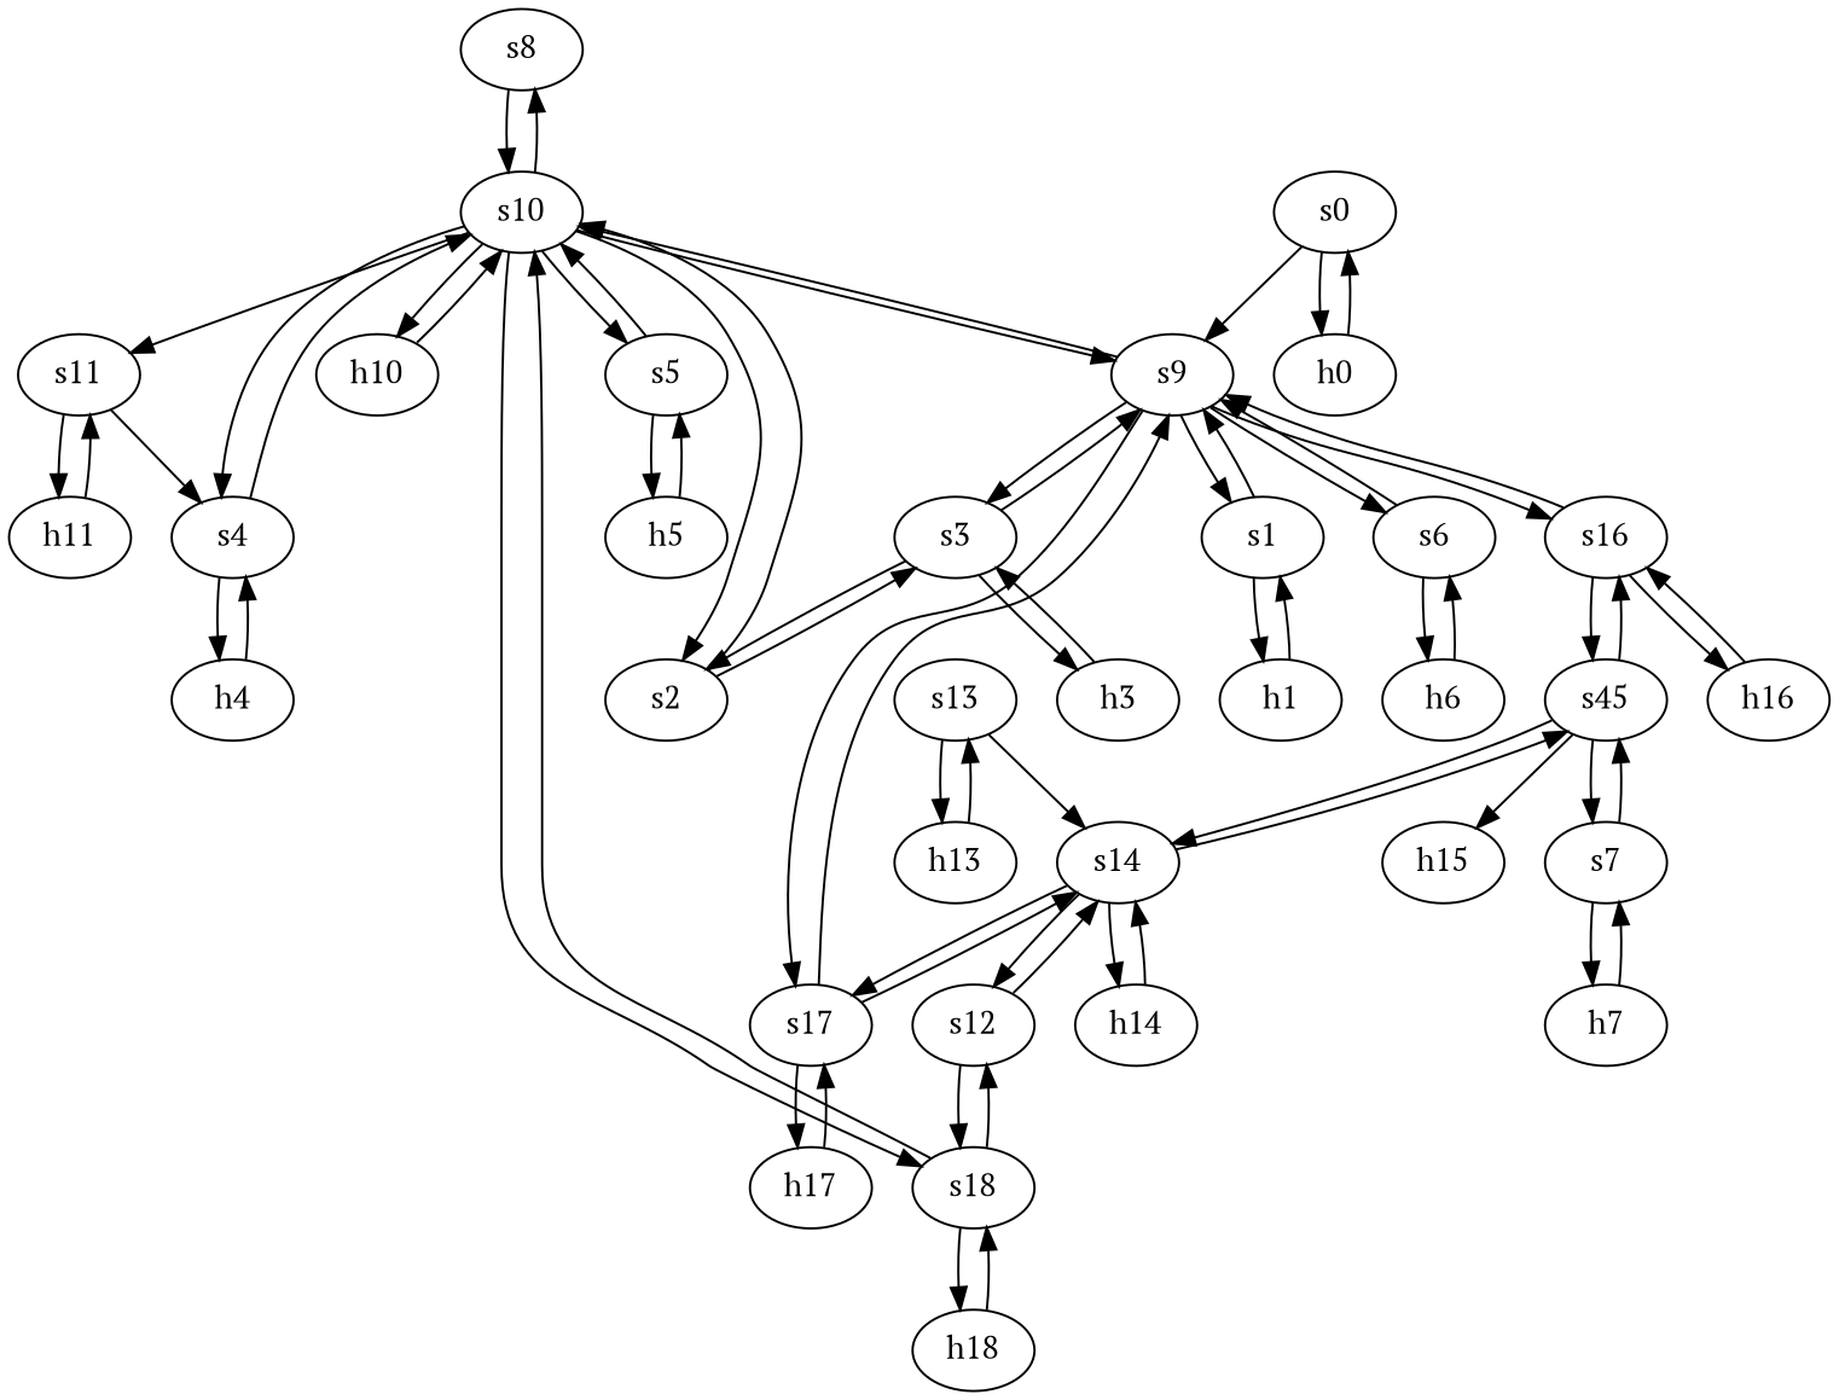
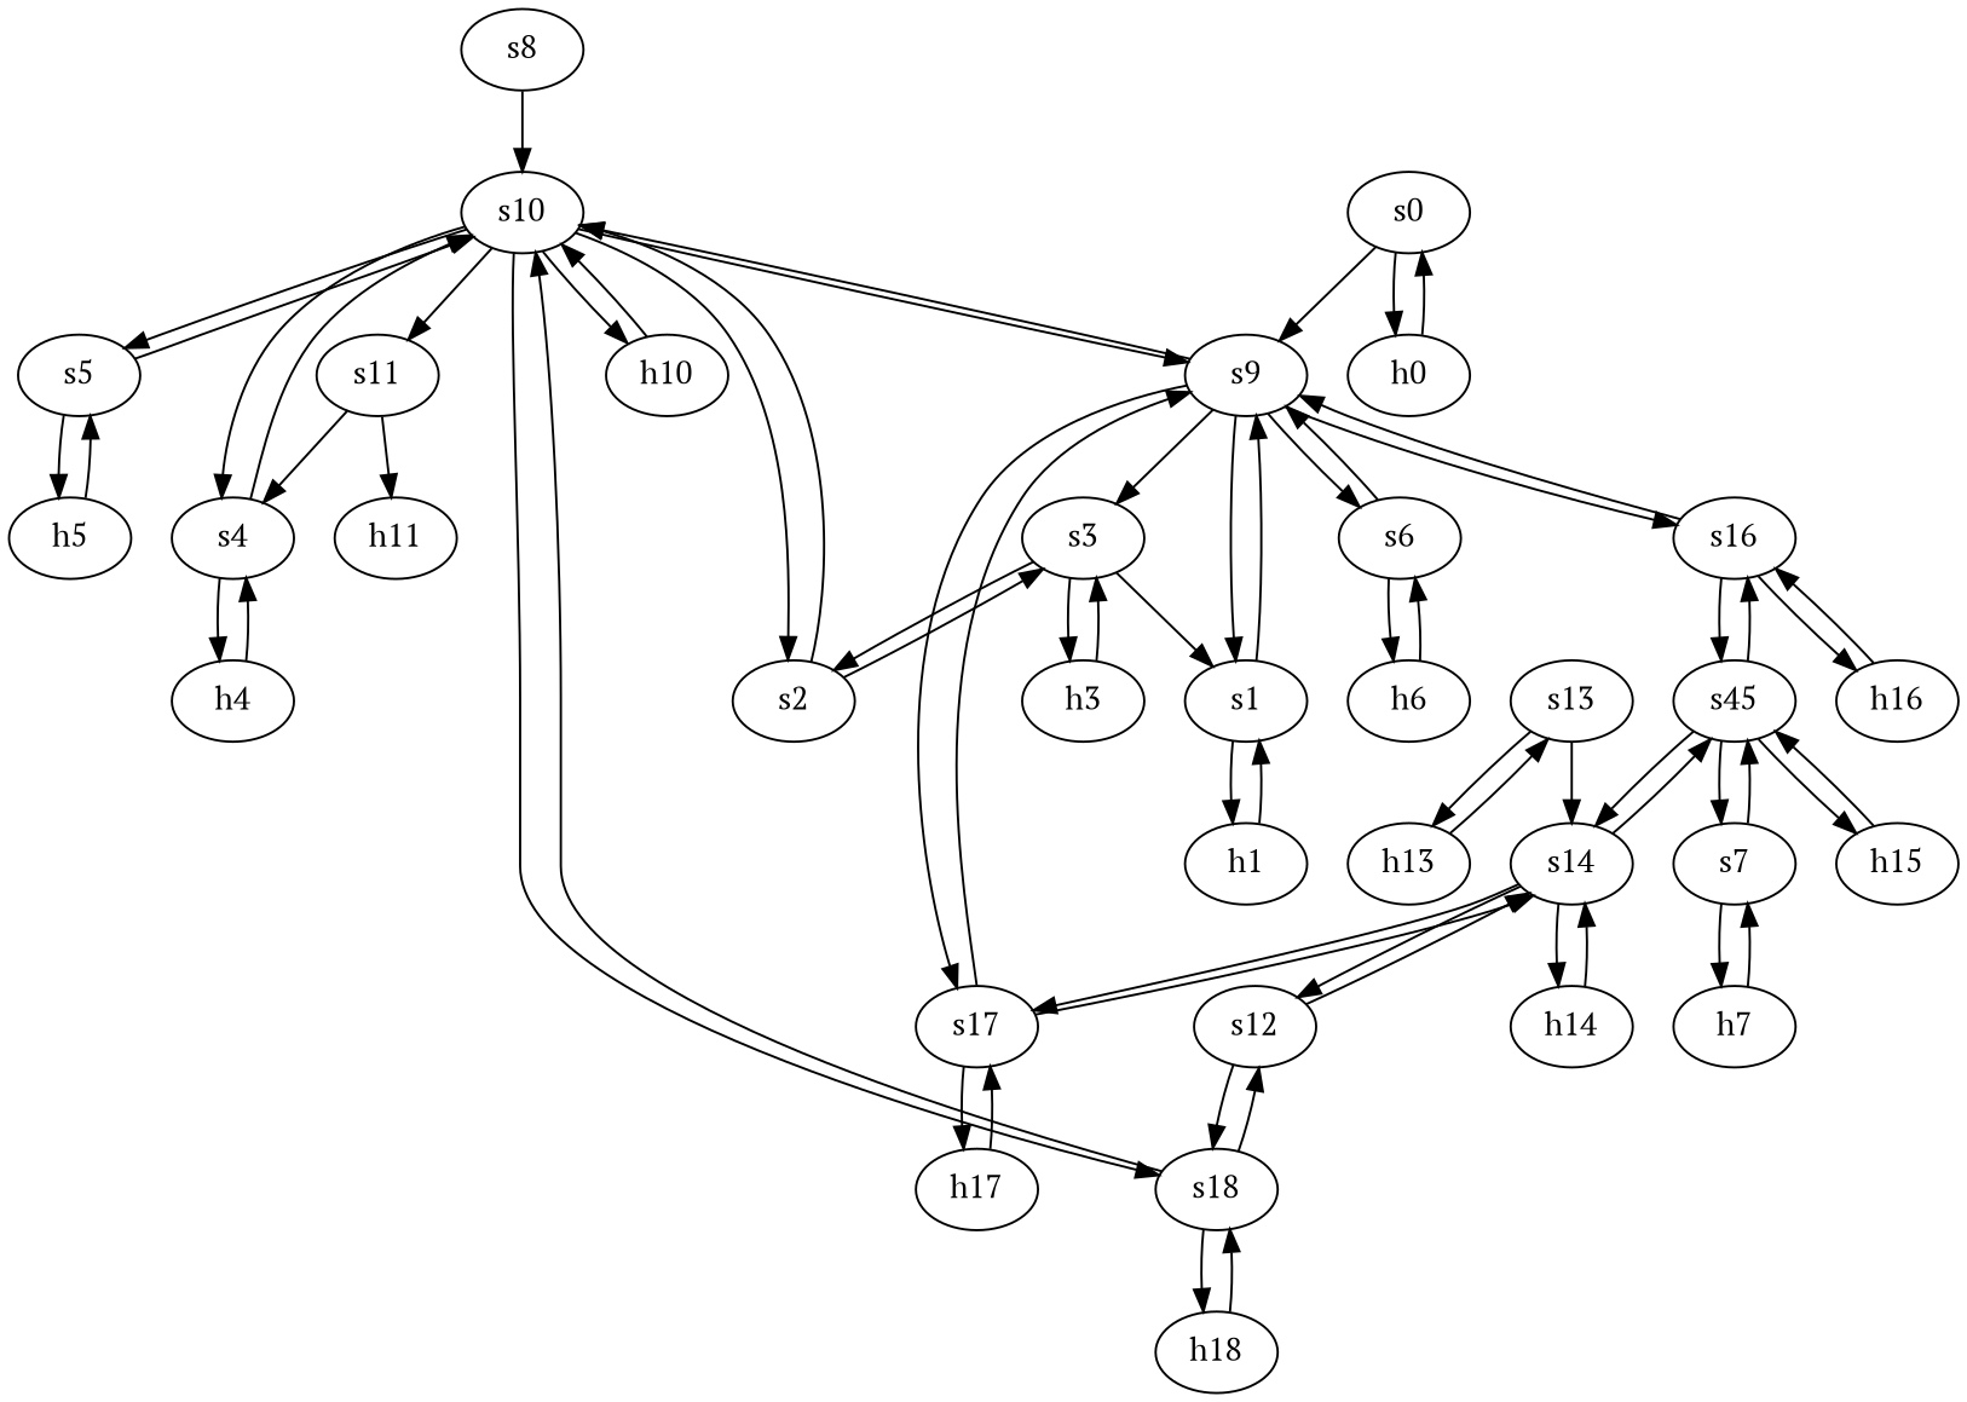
  strict digraph {
    fontname="PT Serif"
    node [fontname="PT Serif" type=switch]
    edge [capacity="1Gbps" cost=1 dst_port=1 fontname="PT Serif" src_port=1]
    s8
    s10
    s9
    s2
    s4
    s5
    s18
    s11
    h10 [ip="111.0.10.10" mac="00:00:00:00:10:10" type=host]
    s3
    s1
    s6
    s17
    s16
    h3 [ip="111.0.3.3" mac="00:00:00:00:3:3" type=host]
    s0
    h0 [ip="111.0.0.0" mac="00:00:00:00:0:0" type=host]
    h1 [ip="111.0.1.1" mac="00:00:00:00:1:1" type=host]
    h6 [ip="111.0.6.6" mac="00:00:00:00:6:6" type=host]
    s14
    h17 [ip="111.0.17.17" mac="00:00:00:00:17:17" type=host]
    n22 [label=s45]
    h16 [ip="111.0.16.16" mac="00:00:00:00:16:16" type=host]
    h7 [ip="111.0.7.7" mac="00:00:00:00:7:7" type=host]
    s7
    h15 [ip="111.0.15.15" mac="00:00:00:00:15:15" type=host]
    h4 [ip="111.0.4.4" mac="00:00:00:00:4:4" type=host]
    h5 [ip="111.0.5.5" mac="00:00:00:00:5:5" type=host]
    s12
    h14 [ip="111.0.14.14" mac="00:00:00:00:14:14" type=host]
    h18 [ip="111.0.18.18" mac="00:00:00:00:18:18" type=host]
    h11 [ip="111.0.11.11" mac="00:00:00:00:11:11" type=host]
    s13
    h13 [ip="111.0.13.13" mac="00:00:00:00:13:13" type=host]
    s8 -> s10 [dst_port=5 src_port=2]
-   s10 -> s8 [dst_port=2 src_port=5]
    s10 -> s9 [dst_port=6 src_port=6]
    s10 -> s2 [dst_port=2 src_port=2]
    s10 -> s4 [dst_port=2 src_port=3]
    s10 -> s5 [dst_port=2 src_port=4]
    s10 -> s18 [dst_port=2 src_port=8]
    s10 -> s11 [dst_port=2 src_port=7]
    s10 -> h10
    s9 -> s10 [dst_port=6 src_port=6]
    s9 -> s3 [dst_port=3 src_port=4]
    s9 -> s1 [dst_port=2 src_port=3]
    s9 -> s6 [dst_port=2 src_port=5]
    s9 -> s17 [dst_port=2 src_port=8]
    s9 -> s16 [dst_port=2 src_port=7]
    s2 -> s10 [dst_port=2 src_port=2]
    s2 -> s3 [dst_port=2 src_port=3]
    s4 -> s10 [dst_port=3 src_port=2]
    s4 -> h4
    s5 -> s10 [dst_port=4 src_port=2]
    s5 -> h5
    s18 -> s10 [dst_port=8 src_port=2]
    s18 -> s12 [dst_port=2 src_port=3]
    s18 -> h18
    s11 -> s4 [dst_port=7 src_port=2]
    s11 -> h11
    h10 -> s10
-   s3 -> s9 [dst_port=4 src_port=3]
+   s3 -> s1 [dst_port=4 src_port=3]
    s3 -> s2 [dst_port=3 src_port=2]
    s3 -> h3
    s1 -> s9 [dst_port=3 src_port=2]
    s1 -> h1
    s6 -> s9 [dst_port=5 src_port=2]
    s6 -> h6
    s17 -> s9 [dst_port=8 src_port=2]
    s17 -> s14 [dst_port=4 src_port=3]
    s17 -> h17
    s16 -> s9 [dst_port=7 src_port=2]
    s16 -> n22 [dst_port=4 src_port=3]
    s16 -> h16
    h3 -> s3
    s0 -> s9 [dst_port=2 src_port=2]
    s0 -> h0
    h0 -> s0
    h1 -> s1
    h6 -> s6
    s14 -> s17 [dst_port=3 src_port=4]
    s14 -> n22 [dst_port=3 src_port=5]
    s14 -> s12 [dst_port=3 src_port=2]
    s14 -> h14
    h17 -> s17
    n22 -> s16 [dst_port=3 src_port=4]
    n22 -> s14 [dst_port=5 src_port=3]
    n22 -> s7 [dst_port=2 src_port=2]
    n22 -> h15
    h16 -> s16
    h7 -> s7
    s7 -> n22 [dst_port=2 src_port=2]
    s7 -> h7
+   h15 -> n22
    h4 -> s4
    h5 -> s5
    s12 -> s18 [dst_port=3 src_port=2]
    s12 -> s14 [dst_port=2 src_port=3]
    h14 -> s14
    h18 -> s18
-   h11 -> s11
    s13 -> s14 [dst_port=3 src_port=2]
    s13 -> h13
    h13 -> s13
  }
